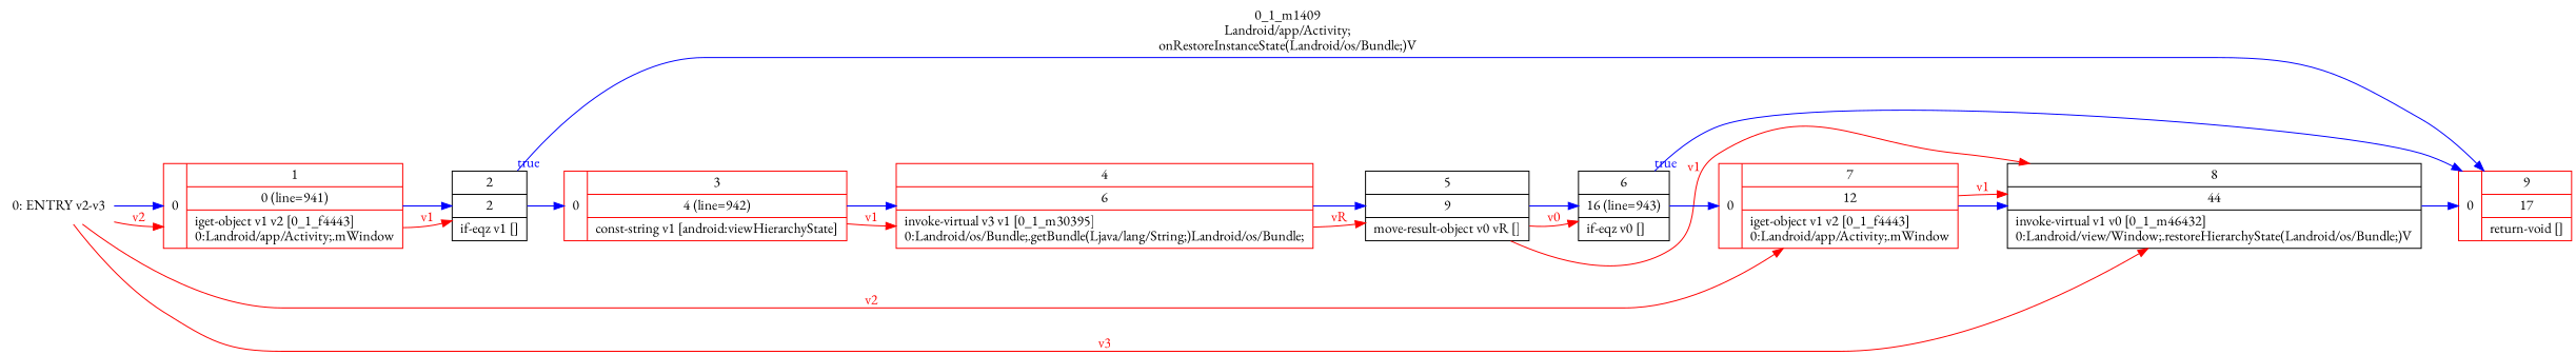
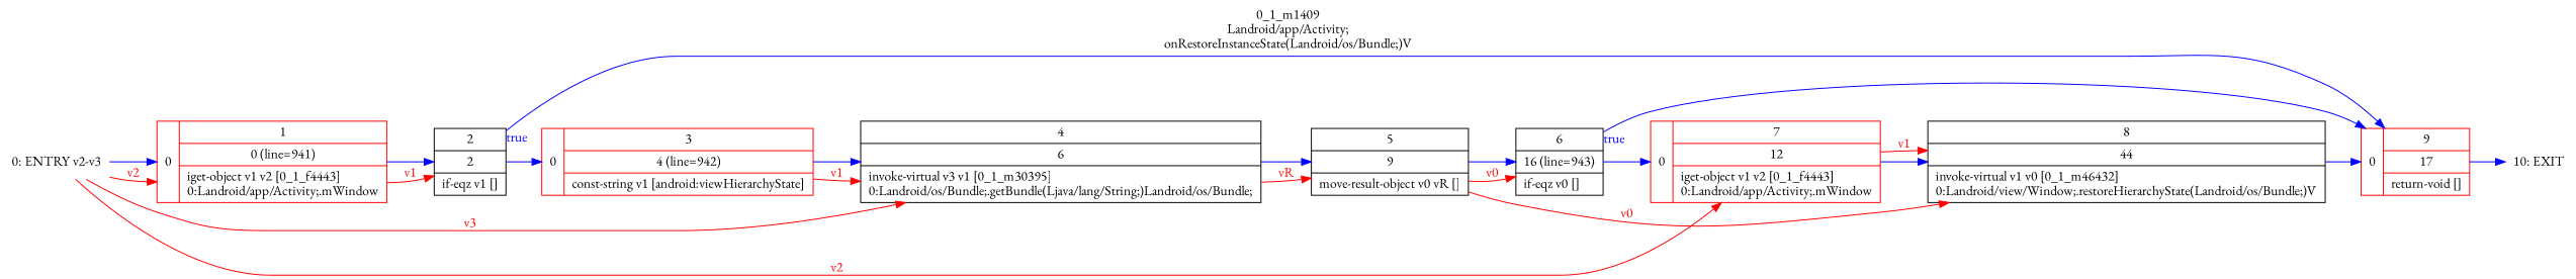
  digraph {
    fontname="EB Garamond"
    label="0_1_m1409\nLandroid/app/Activity;\nonRestoreInstanceState(Landroid/os/Bundle;)V"
    labelloc=t
    rankdir=LR
    node [fontname="EB Garamond" shape=record]
    edge [color=blue fontcolor=blue fontname="EB Garamond" weight=100]
    n1 [label="0: ENTRY v2-v3" shape=plaintext]
    n2 [color=red label="{0|{1|0 (line=941)|iget-object v1 v2 [0_1_f4443]\l0:Landroid/app/Activity;.mWindow\l}}"]
-   n3 [label="4|6|invoke-virtual v3 v1 [0_1_m30395]\l0:Landroid/os/Bundle;.getBundle(Ljava/lang/String;)Landroid/os/Bundle;\l" color=red]
+   n3 [label="4|6|invoke-virtual v3 v1 [0_1_m30395]\l0:Landroid/os/Bundle;.getBundle(Ljava/lang/String;)Landroid/os/Bundle;\l"]
    n4 [color=red label="{0|{7|12|iget-object v1 v2 [0_1_f4443]\l0:Landroid/app/Activity;.mWindow\l}}"]
    n5 [label="2|2|if-eqz v1 []\l"]
    n6 [label="5|9|move-result-object v0 vR []\l"]
    n7 [label="8|44|invoke-virtual v1 v0 [0_1_m46432]\l0:Landroid/view/Window;.restoreHierarchyState(Landroid/os/Bundle;)V\l"]
    n8 [color=red label="{0|{3|4 (line=942)|const-string v1 [android:viewHierarchyState]\l}}"]
    n9 [color=red label="{0|{9|17|return-void []\l}}"]
+   n10 [label="10: EXIT" shape=plaintext]
    n11 [label="6|16 (line=943)|if-eqz v0 []\l"]
    n1 -> n2
    n1 -> n2 [color=red fontcolor=red label=v2 weight=""]
-   n1 -> n7 [color=red fontcolor=red label=v3 weight=""]
+   n1 -> n3 [color=red fontcolor=red label=v3 weight=""]
    n1 -> n4 [color=red fontcolor=red label=v2 weight=""]
    n2 -> n5
    n2 -> n5 [color=red fontcolor=red label=v1 weight=""]
    n3 -> n6
    n3 -> n6 [color=red fontcolor=red label=vR weight=""]
    n4 -> n7
    n4 -> n7 [color=red fontcolor=red label=v1 weight=""]
    n5 -> n8
    n5 -> n9 [taillabel=true weight=10]
-   n6 -> n7 [color=red fontcolor=red label=v1 weight=""]
+   n6 -> n7 [color=red fontcolor=red label=v0 weight=""]
    n6 -> n11
    n6 -> n11 [color=red fontcolor=red label=v0 weight=""]
    n7 -> n9
    n8 -> n3
    n8 -> n3 [color=red fontcolor=red label=v1 weight=""]
+   n9 -> n10
    n11 -> n4
    n11 -> n9 [taillabel=true weight=10]
  }
